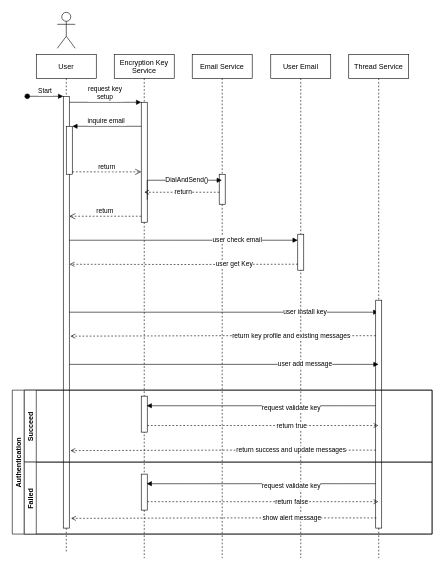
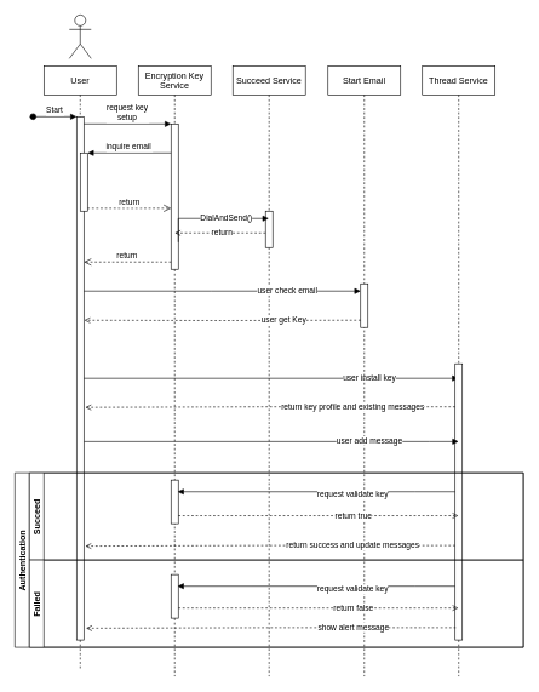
  <mxCell id="0" />
  <mxCell id="1" parent="0" />
  <mxCell id="2" value="User" style="shape=umlLifeline;perimeter=lifelinePerimeter;container=1;collapsible=0;recursiveResize=0;rounded=0;shadow=0;strokeWidth=1;" parent="1" vertex="1"><mxGeometry x="60" y="90" width="100" height="830" as="geometry" /></mxCell>
  <mxCell id="3" value="" style="points=[];perimeter=orthogonalPerimeter;rounded=0;shadow=0;strokeWidth=1;" parent="2" vertex="1"><mxGeometry x="45" y="70" width="10" height="720" as="geometry" /></mxCell>
  <mxCell id="4" value="Start" style="verticalAlign=bottom;startArrow=oval;endArrow=block;startSize=8;shadow=0;strokeWidth=1;" parent="2" target="3" edge="1"><mxGeometry relative="1" as="geometry"><mxPoint x="-15" y="70" as="sourcePoint" /></mxGeometry></mxCell>
  <mxCell id="5" value="" style="points=[];perimeter=orthogonalPerimeter;rounded=0;shadow=0;strokeWidth=1;" parent="2" vertex="1"><mxGeometry x="50" y="120" width="10" height="80" as="geometry" /></mxCell>
  <mxCell id="6" value="Encryption Key &#10;Service" style="shape=umlLifeline;perimeter=lifelinePerimeter;container=1;collapsible=0;recursiveResize=0;rounded=0;shadow=0;strokeWidth=1;" parent="1" vertex="1"><mxGeometry x="190" y="90" width="100" height="840" as="geometry" /></mxCell>
  <mxCell id="7" value="" style="points=[];perimeter=orthogonalPerimeter;rounded=0;shadow=0;strokeWidth=1;" parent="6" vertex="1"><mxGeometry x="45" y="80" width="10" height="200" as="geometry" /></mxCell>
  <mxCell id="8" style="edgeStyle=orthogonalEdgeStyle;rounded=0;orthogonalLoop=1;jettySize=auto;html=1;endArrow=block;endFill=1;" edge="1" parent="6" target="21"><mxGeometry relative="1" as="geometry"><mxPoint x="-75" y="430" as="sourcePoint" /><mxPoint x="306" y="430" as="targetPoint" /><Array as="points"><mxPoint x="400" y="430" /><mxPoint x="400" y="430" /></Array></mxGeometry></mxCell>
  <mxCell id="9" value="user install key" style="edgeLabel;html=1;align=center;verticalAlign=middle;resizable=0;points=[];" vertex="1" connectable="0" parent="8"><mxGeometry x="0.68" y="2" relative="1" as="geometry"><mxPoint x="-41" as="offset" /></mxGeometry></mxCell>
  <mxCell id="10" value="" style="points=[];perimeter=orthogonalPerimeter;rounded=0;shadow=0;strokeWidth=1;" vertex="1" parent="6"><mxGeometry x="45" y="570" width="10" height="60" as="geometry" /></mxCell>
  <mxCell id="11" value="return" style="verticalAlign=bottom;endArrow=open;dashed=1;endSize=8;exitX=0;exitY=0.95;shadow=0;strokeWidth=1;" parent="1" source="7" target="3" edge="1"><mxGeometry relative="1" as="geometry"><mxPoint x="215" y="246" as="targetPoint" /></mxGeometry></mxCell>
  <mxCell id="12" value="request key&#10;setup" style="verticalAlign=bottom;endArrow=block;entryX=0;entryY=0;shadow=0;strokeWidth=1;" parent="1" source="3" target="7" edge="1"><mxGeometry relative="1" as="geometry"><mxPoint x="215" y="170" as="sourcePoint" /></mxGeometry></mxCell>
  <mxCell id="13" value="inquire email" style="verticalAlign=bottom;endArrow=block;entryX=1;entryY=0;shadow=0;strokeWidth=1;" parent="1" source="7" target="5" edge="1"><mxGeometry relative="1" as="geometry"><mxPoint x="180" y="210" as="sourcePoint" /></mxGeometry></mxCell>
  <mxCell id="14" value="return" style="verticalAlign=bottom;endArrow=open;dashed=1;endSize=8;exitX=1;exitY=0.95;shadow=0;strokeWidth=1;" parent="1" source="5" target="7" edge="1"><mxGeometry relative="1" as="geometry"><mxPoint x="180" y="267" as="targetPoint" /></mxGeometry></mxCell>
  <mxCell id="15" value="" style="shape=umlActor;verticalLabelPosition=bottom;verticalAlign=top;html=1;" vertex="1" parent="1"><mxGeometry x="95" y="20" width="30" height="60" as="geometry" /></mxCell>
- <mxCell id="16" value="Email Service" style="shape=umlLifeline;perimeter=lifelinePerimeter;container=1;collapsible=0;recursiveResize=0;rounded=0;shadow=0;strokeWidth=1;" vertex="1" parent="1"><mxGeometry x="320" y="90" width="100" height="840" as="geometry" /></mxCell>
+ <mxCell id="16" value="Succeed Service" style="shape=umlLifeline;perimeter=lifelinePerimeter;container=1;collapsible=0;recursiveResize=0;rounded=0;shadow=0;strokeWidth=1;" vertex="1" parent="1"><mxGeometry x="320" y="90" width="100" height="840" as="geometry" /></mxCell>
  <mxCell id="17" value="" style="points=[];perimeter=orthogonalPerimeter;rounded=0;shadow=0;strokeWidth=1;" vertex="1" parent="16"><mxGeometry x="45" y="200" width="10" height="50" as="geometry" /></mxCell>
- <mxCell id="18" value="User Email" style="shape=umlLifeline;perimeter=lifelinePerimeter;container=1;collapsible=0;recursiveResize=0;rounded=0;shadow=0;strokeWidth=1;" vertex="1" parent="1"><mxGeometry x="451" y="90" width="100" height="840" as="geometry" /></mxCell>
+ <mxCell id="18" value="Start Email" style="shape=umlLifeline;perimeter=lifelinePerimeter;container=1;collapsible=0;recursiveResize=0;rounded=0;shadow=0;strokeWidth=1;" vertex="1" parent="1"><mxGeometry x="451" y="90" width="100" height="840" as="geometry" /></mxCell>
  <mxCell id="19" value="" style="points=[];perimeter=orthogonalPerimeter;rounded=0;shadow=0;strokeWidth=1;" vertex="1" parent="18"><mxGeometry x="45" y="300" width="10" height="60" as="geometry" /></mxCell>
  <mxCell id="20" value="user get Key" style="edgeStyle=orthogonalEdgeStyle;rounded=0;orthogonalLoop=1;jettySize=auto;html=1;dashed=1;endArrow=open;endFill=0;entryX=1.058;entryY=0.389;entryDx=0;entryDy=0;entryPerimeter=0;" edge="1" parent="18" target="3"><mxGeometry x="-0.445" relative="1" as="geometry"><mxPoint x="-80" y="350" as="targetPoint" /><mxPoint x="45" y="350" as="sourcePoint" /><Array as="points" /><mxPoint as="offset" /></mxGeometry></mxCell>
  <mxCell id="21" value="Thread Service" style="shape=umlLifeline;perimeter=lifelinePerimeter;container=1;collapsible=0;recursiveResize=0;rounded=0;shadow=0;strokeWidth=1;" vertex="1" parent="1"><mxGeometry x="581" y="90" width="100" height="840" as="geometry" /></mxCell>
  <mxCell id="22" value="" style="points=[];perimeter=orthogonalPerimeter;rounded=0;shadow=0;strokeWidth=1;" vertex="1" parent="21"><mxGeometry x="45" y="410" width="10" height="380" as="geometry" /></mxCell>
  <mxCell id="23" value="return key profile and existing messages" style="edgeStyle=orthogonalEdgeStyle;rounded=0;orthogonalLoop=1;jettySize=auto;html=1;dashed=1;endArrow=open;endFill=0;" edge="1" parent="21"><mxGeometry x="-0.445" relative="1" as="geometry"><mxPoint x="-464" y="470" as="targetPoint" /><mxPoint x="45" y="469.2" as="sourcePoint" /><Array as="points"><mxPoint x="-210" y="469" /><mxPoint x="-464" y="470" /></Array><mxPoint as="offset" /></mxGeometry></mxCell>
  <mxCell id="24" value="return success and update messages" style="edgeStyle=orthogonalEdgeStyle;rounded=0;orthogonalLoop=1;jettySize=auto;html=1;dashed=1;endArrow=open;endFill=0;" edge="1" parent="21"><mxGeometry x="-0.445" relative="1" as="geometry"><mxPoint x="-464" y="660.8" as="targetPoint" /><mxPoint x="45" y="660" as="sourcePoint" /><Array as="points"><mxPoint x="-210" y="659.8" /><mxPoint x="-464" y="660.8" /></Array><mxPoint as="offset" /></mxGeometry></mxCell>
  <mxCell id="25" style="edgeStyle=orthogonalEdgeStyle;rounded=0;orthogonalLoop=1;jettySize=auto;html=1;exitX=1;exitY=0.813;exitDx=0;exitDy=0;exitPerimeter=0;endArrow=block;endFill=1;" edge="1" parent="1" source="7" target="16"><mxGeometry relative="1" as="geometry"><Array as="points"><mxPoint x="330" y="300" /><mxPoint x="330" y="300" /></Array></mxGeometry></mxCell>
  <mxCell id="26" value="DialAndSend()" style="edgeLabel;html=1;align=center;verticalAlign=middle;resizable=0;points=[];" vertex="1" connectable="0" parent="25"><mxGeometry x="0.451" y="2" relative="1" as="geometry"><mxPoint x="-16" as="offset" /></mxGeometry></mxCell>
  <mxCell id="27" value="return" style="edgeStyle=orthogonalEdgeStyle;rounded=0;orthogonalLoop=1;jettySize=auto;html=1;dashed=1;endArrow=open;endFill=0;" edge="1" parent="1" source="17"><mxGeometry x="-0.037" relative="1" as="geometry"><mxPoint x="240" y="320" as="targetPoint" /><Array as="points"><mxPoint x="270" y="320" /><mxPoint x="270" y="320" /></Array><mxPoint as="offset" /></mxGeometry></mxCell>
  <mxCell id="28" style="edgeStyle=orthogonalEdgeStyle;rounded=0;orthogonalLoop=1;jettySize=auto;html=1;endArrow=block;endFill=1;" edge="1" parent="1" source="3" target="19"><mxGeometry relative="1" as="geometry"><Array as="points"><mxPoint x="290" y="400" /><mxPoint x="290" y="400" /></Array></mxGeometry></mxCell>
  <mxCell id="29" value="user check email" style="edgeLabel;html=1;align=center;verticalAlign=middle;resizable=0;points=[];" vertex="1" connectable="0" parent="28"><mxGeometry x="0.68" y="2" relative="1" as="geometry"><mxPoint x="-41" as="offset" /></mxGeometry></mxCell>
  <mxCell id="30" style="edgeStyle=orthogonalEdgeStyle;rounded=0;orthogonalLoop=1;jettySize=auto;html=1;endArrow=block;endFill=1;" edge="1" parent="1"><mxGeometry relative="1" as="geometry"><mxPoint x="115.25" y="607" as="sourcePoint" /><mxPoint x="630.75" y="607" as="targetPoint" /><Array as="points"><mxPoint x="590.25" y="607" /><mxPoint x="590.25" y="607" /></Array></mxGeometry></mxCell>
  <mxCell id="31" value="user add message" style="edgeLabel;html=1;align=center;verticalAlign=middle;resizable=0;points=[];" vertex="1" connectable="0" parent="30"><mxGeometry x="0.68" y="2" relative="1" as="geometry"><mxPoint x="-41" as="offset" /></mxGeometry></mxCell>
  <mxCell id="32" style="edgeStyle=orthogonalEdgeStyle;rounded=0;orthogonalLoop=1;jettySize=auto;html=1;entryX=0.9;entryY=0.267;entryDx=0;entryDy=0;entryPerimeter=0;endArrow=block;endFill=1;" edge="1" parent="1" source="22" target="10"><mxGeometry relative="1" as="geometry"><Array as="points"><mxPoint x="570" y="676" /><mxPoint x="570" y="676" /></Array></mxGeometry></mxCell>
  <mxCell id="33" value="request validate key" style="edgeLabel;html=1;align=center;verticalAlign=middle;resizable=0;points=[];" vertex="1" connectable="0" parent="32"><mxGeometry x="-0.257" y="3" relative="1" as="geometry"><mxPoint as="offset" /></mxGeometry></mxCell>
  <mxCell id="34" style="edgeStyle=orthogonalEdgeStyle;rounded=0;orthogonalLoop=1;jettySize=auto;html=1;endArrow=open;endFill=0;dashed=1;" edge="1" parent="1" target="21"><mxGeometry relative="1" as="geometry"><mxPoint x="245" y="709" as="sourcePoint" /><mxPoint x="624.31" y="707.44" as="targetPoint" /><Array as="points"><mxPoint x="550" y="709" /><mxPoint x="550" y="709" /></Array></mxGeometry></mxCell>
  <mxCell id="35" value="return true" style="edgeLabel;html=1;align=center;verticalAlign=middle;resizable=0;points=[];" vertex="1" connectable="0" parent="34"><mxGeometry x="0.245" relative="1" as="geometry"><mxPoint as="offset" /></mxGeometry></mxCell>
  <mxCell id="36" value="Authentication" style="swimlane;childLayout=stackLayout;resizeParent=1;resizeParentMax=0;horizontal=0;startSize=20;horizontalStack=0;" vertex="1" parent="1"><mxGeometry x="20" y="650" width="700" height="240" as="geometry" /></mxCell>
  <mxCell id="37" value="Succeed" style="swimlane;startSize=20;horizontal=0;" vertex="1" parent="36"><mxGeometry x="20" width="680" height="120" as="geometry" /></mxCell>
  <mxCell id="38" value="Failed" style="swimlane;startSize=20;horizontal=0;" vertex="1" parent="36"><mxGeometry x="20" y="120" width="680" height="120" as="geometry" /></mxCell>
  <mxCell id="39" value="" style="points=[];perimeter=orthogonalPerimeter;rounded=0;shadow=0;strokeWidth=1;" vertex="1" parent="38"><mxGeometry x="195" y="20" width="10" height="60" as="geometry" /></mxCell>
  <mxCell id="40" style="edgeStyle=orthogonalEdgeStyle;rounded=0;orthogonalLoop=1;jettySize=auto;html=1;entryX=0.9;entryY=0.267;entryDx=0;entryDy=0;entryPerimeter=0;endArrow=block;endFill=1;" edge="1" parent="38"><mxGeometry relative="1" as="geometry"><mxPoint x="586" y="36.0" as="sourcePoint" /><mxPoint x="204" y="36.02" as="targetPoint" /><Array as="points"><mxPoint x="530" y="36" /><mxPoint x="530" y="36" /></Array></mxGeometry></mxCell>
  <mxCell id="41" value="request validate key" style="edgeLabel;html=1;align=center;verticalAlign=middle;resizable=0;points=[];" vertex="1" connectable="0" parent="40"><mxGeometry x="-0.257" y="3" relative="1" as="geometry"><mxPoint as="offset" /></mxGeometry></mxCell>
  <mxCell id="42" style="edgeStyle=orthogonalEdgeStyle;rounded=0;orthogonalLoop=1;jettySize=auto;html=1;endArrow=open;endFill=0;dashed=1;" edge="1" parent="38"><mxGeometry relative="1" as="geometry"><mxPoint x="205" y="66" as="sourcePoint" /><mxPoint x="590.5" y="66" as="targetPoint" /><Array as="points"><mxPoint x="510" y="66" /><mxPoint x="510" y="66" /></Array></mxGeometry></mxCell>
  <mxCell id="43" value="return false" style="edgeLabel;html=1;align=center;verticalAlign=middle;resizable=0;points=[];" vertex="1" connectable="0" parent="42"><mxGeometry x="0.245" relative="1" as="geometry"><mxPoint as="offset" /></mxGeometry></mxCell>
  <mxCell id="44" value="show alert message" style="edgeStyle=orthogonalEdgeStyle;rounded=0;orthogonalLoop=1;jettySize=auto;html=1;dashed=1;endArrow=open;endFill=0;" edge="1" parent="38"><mxGeometry x="-0.445" relative="1" as="geometry"><mxPoint x="78" y="93.8" as="targetPoint" /><mxPoint x="587" y="93" as="sourcePoint" /><Array as="points"><mxPoint x="332" y="92.8" /><mxPoint x="78" y="93.8" /></Array><mxPoint as="offset" /></mxGeometry></mxCell>
